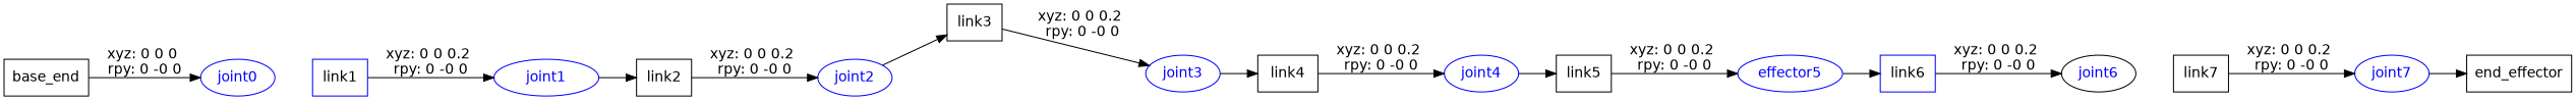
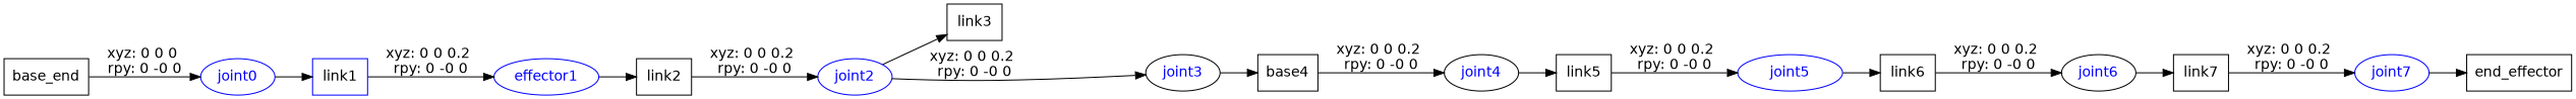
  digraph {
    fontname="DejaVu Sans"
    rankdir=LR
    node [fontname="DejaVu Sans" shape=box]
    edge [fontname="DejaVu Sans"]
    n1 [label=base_end]
    joint0 [color=blue fontcolor=blue shape=ellipse]
    n3 [color=blue label=link1]
-   joint1 [color=blue fontcolor=blue shape=ellipse]
+   joint1 [color=blue fontcolor=blue shape=ellipse label=effector1]
    n5 [label=link2]
    joint2 [color=blue fontcolor=blue shape=ellipse]
    n7 [label=link3]
-   joint3 [color=blue fontcolor=blue shape=ellipse]
-   n9 [label=link4]
-   joint4 [color=blue fontcolor=blue shape=ellipse]
+   joint3 [color=black fontcolor=blue shape=ellipse]
+   n9 [label=base4]
+   joint4 [color=black fontcolor=blue shape=ellipse]
    n11 [label=link5]
-   joint5 [color=blue fontcolor=blue shape=ellipse label=effector5]
-   n13 [label=link6 color=blue]
+   joint5 [color=blue fontcolor=blue shape=ellipse]
+   n13 [label=link6]
    joint6 [color=black fontcolor=blue shape=ellipse]
    n15 [label=link7]
    joint7 [color=blue fontcolor=blue shape=ellipse]
    n17 [label=end_effector]
    n1 -> joint0 [label="xyz: 0 0 0 \nrpy: 0 -0 0"]
+   joint0 -> n3
    n3 -> joint1 [label="xyz: 0 0 0.2 \nrpy: 0 -0 0"]
    joint1 -> n5
    n5 -> joint2 [label="xyz: 0 0 0.2 \nrpy: 0 -0 0"]
    joint2 -> n7
-   n7 -> joint3 [label="xyz: 0 0 0.2 \nrpy: 0 -0 0"]
+   joint2 -> joint3 [label="xyz: 0 0 0.2 \nrpy: 0 -0 0"]
    joint3 -> n9
    n9 -> joint4 [label="xyz: 0 0 0.2 \nrpy: 0 -0 0"]
    joint4 -> n11
    n11 -> joint5 [label="xyz: 0 0 0.2 \nrpy: 0 -0 0"]
    joint5 -> n13
    n13 -> joint6 [label="xyz: 0 0 0.2 \nrpy: 0 -0 0"]
+   joint6 -> n15
    n15 -> joint7 [label="xyz: 0 0 0.2 \nrpy: 0 -0 0"]
    joint7 -> n17
  }
